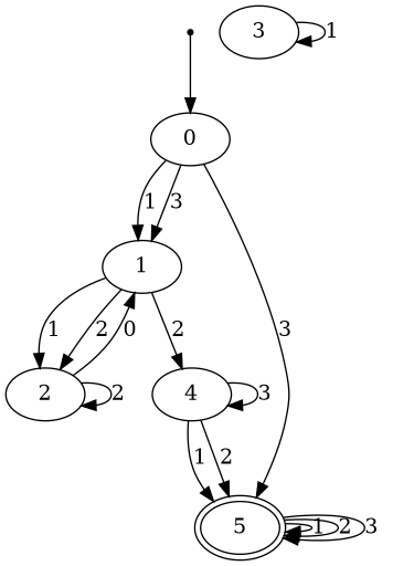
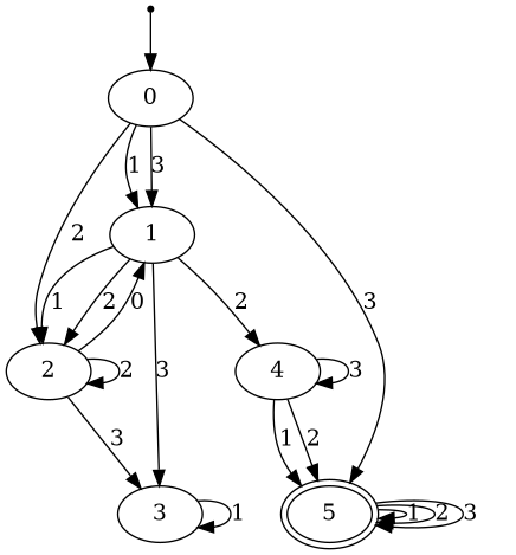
  digraph {
    F0 [shape=point]
    0
    1
    2
    5 [peripheries=2]
    3
    4
    F0 -> 0
    0 -> 1 [label=1]
    0 -> 1 [label=3]
+   0 -> 2 [label=2]
    0 -> 5 [label=3]
    1 -> 2 [label=1]
    1 -> 2 [label=2]
+   1 -> 3 [label=3]
    1 -> 4 [label=2]
    2 -> 1 [label=0]
    2 -> 2 [label=2]
+   2 -> 3 [label=3]
    5 -> 5 [label=1]
    5 -> 5 [label=2]
    5 -> 5 [label=3]
    3 -> 3 [label=1]
    4 -> 5 [label=1]
    4 -> 5 [label=2]
    4 -> 4 [label=3]
  }
